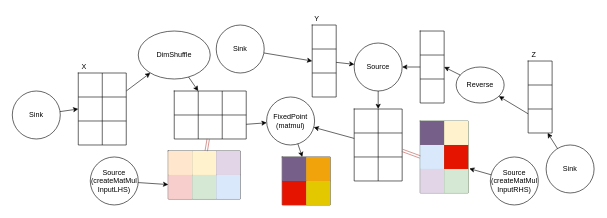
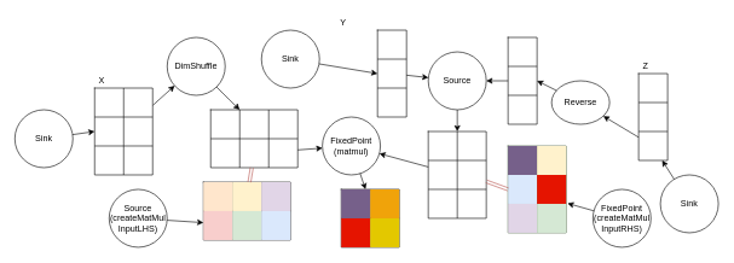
  <mxCell id="0" />
  <mxCell id="1" parent="0" />
  <mxCell id="2" value="" style="shape=table;html=1;whiteSpace=wrap;startSize=0;container=1;collapsible=0;childLayout=tableLayout;" parent="1" vertex="1"><mxGeometry x="290" y="151" width="120" height="80" as="geometry" /></mxCell>
  <mxCell id="3" value="" style="shape=partialRectangle;html=1;whiteSpace=wrap;collapsible=0;dropTarget=0;pointerEvents=0;fillColor=none;top=0;left=0;bottom=0;right=0;points=[[0,0.5],[1,0.5]];portConstraint=eastwest;" parent="2" vertex="1"><mxGeometry width="120" height="40" as="geometry" /></mxCell>
  <mxCell id="4" value="" style="shape=partialRectangle;html=1;whiteSpace=wrap;connectable=0;overflow=hidden;fillColor=none;top=0;left=0;bottom=0;right=0;" parent="3" vertex="1"><mxGeometry width="40" height="40" as="geometry" /></mxCell>
  <mxCell id="5" value="" style="shape=partialRectangle;html=1;whiteSpace=wrap;connectable=0;overflow=hidden;fillColor=none;top=0;left=0;bottom=0;right=0;" parent="3" vertex="1"><mxGeometry x="40" width="40" height="40" as="geometry" /></mxCell>
  <mxCell id="6" value="" style="shape=partialRectangle;html=1;whiteSpace=wrap;connectable=0;overflow=hidden;fillColor=none;top=0;left=0;bottom=0;right=0;" parent="3" vertex="1"><mxGeometry x="80" width="40" height="40" as="geometry" /></mxCell>
  <mxCell id="7" value="" style="shape=partialRectangle;html=1;whiteSpace=wrap;collapsible=0;dropTarget=0;pointerEvents=0;fillColor=none;top=0;left=0;bottom=0;right=0;points=[[0,0.5],[1,0.5]];portConstraint=eastwest;" parent="2" vertex="1"><mxGeometry y="40" width="120" height="40" as="geometry" /></mxCell>
  <mxCell id="8" value="" style="shape=partialRectangle;html=1;whiteSpace=wrap;connectable=0;overflow=hidden;fillColor=none;top=0;left=0;bottom=0;right=0;" parent="7" vertex="1"><mxGeometry width="40" height="40" as="geometry" /></mxCell>
  <mxCell id="9" value="" style="shape=partialRectangle;html=1;whiteSpace=wrap;connectable=0;overflow=hidden;fillColor=none;top=0;left=0;bottom=0;right=0;" parent="7" vertex="1"><mxGeometry x="40" width="40" height="40" as="geometry" /></mxCell>
  <mxCell id="10" value="" style="shape=partialRectangle;html=1;whiteSpace=wrap;connectable=0;overflow=hidden;fillColor=none;top=0;left=0;bottom=0;right=0;" parent="7" vertex="1"><mxGeometry x="80" width="40" height="40" as="geometry" /></mxCell>
  <mxCell id="11" value="" style="shape=table;html=1;whiteSpace=wrap;startSize=0;container=1;collapsible=0;childLayout=tableLayout;" parent="1" vertex="1"><mxGeometry x="590" y="181" width="80" height="120" as="geometry" /></mxCell>
  <mxCell id="12" value="" style="shape=partialRectangle;html=1;whiteSpace=wrap;collapsible=0;dropTarget=0;pointerEvents=0;fillColor=none;top=0;left=0;bottom=0;right=0;points=[[0,0.5],[1,0.5]];portConstraint=eastwest;" parent="11" vertex="1"><mxGeometry width="80" height="40" as="geometry" /></mxCell>
  <mxCell id="13" value="" style="shape=partialRectangle;html=1;whiteSpace=wrap;connectable=0;overflow=hidden;fillColor=none;top=0;left=0;bottom=0;right=0;" parent="12" vertex="1"><mxGeometry width="40" height="40" as="geometry" /></mxCell>
  <mxCell id="14" value="" style="shape=partialRectangle;html=1;whiteSpace=wrap;connectable=0;overflow=hidden;fillColor=none;top=0;left=0;bottom=0;right=0;" parent="12" vertex="1"><mxGeometry x="40" width="40" height="40" as="geometry" /></mxCell>
  <mxCell id="15" value="" style="shape=partialRectangle;html=1;whiteSpace=wrap;collapsible=0;dropTarget=0;pointerEvents=0;fillColor=none;top=0;left=0;bottom=0;right=0;points=[[0,0.5],[1,0.5]];portConstraint=eastwest;" parent="11" vertex="1"><mxGeometry y="40" width="80" height="40" as="geometry" /></mxCell>
  <mxCell id="16" value="" style="shape=partialRectangle;html=1;whiteSpace=wrap;connectable=0;overflow=hidden;fillColor=none;top=0;left=0;bottom=0;right=0;" parent="15" vertex="1"><mxGeometry width="40" height="40" as="geometry" /></mxCell>
  <mxCell id="17" value="" style="shape=partialRectangle;html=1;whiteSpace=wrap;connectable=0;overflow=hidden;top=0;left=0;bottom=0;right=0;fillColor=none;" parent="15" vertex="1"><mxGeometry x="40" width="40" height="40" as="geometry" /></mxCell>
  <mxCell id="18" value="" style="shape=partialRectangle;html=1;whiteSpace=wrap;collapsible=0;dropTarget=0;pointerEvents=0;fillColor=none;top=0;left=0;bottom=0;right=0;points=[[0,0.5],[1,0.5]];portConstraint=eastwest;" parent="11" vertex="1"><mxGeometry y="80" width="80" height="40" as="geometry" /></mxCell>
  <mxCell id="19" value="" style="shape=partialRectangle;html=1;whiteSpace=wrap;connectable=0;overflow=hidden;fillColor=none;top=0;left=0;bottom=0;right=0;" parent="18" vertex="1"><mxGeometry width="40" height="40" as="geometry" /></mxCell>
  <mxCell id="20" value="" style="shape=partialRectangle;html=1;whiteSpace=wrap;connectable=0;overflow=hidden;fillColor=none;top=0;left=0;bottom=0;right=0;" parent="18" vertex="1"><mxGeometry x="40" width="40" height="40" as="geometry" /></mxCell>
  <mxCell id="21" style="edgeStyle=none;rounded=0;orthogonalLoop=1;jettySize=auto;html=1;" parent="1" source="22" target="24" edge="1"><mxGeometry relative="1" as="geometry" /></mxCell>
  <mxCell id="22" value="FixedPoint&lt;br&gt;(matmul)" style="ellipse;whiteSpace=wrap;html=1;aspect=fixed;fillColor=none;gradientColor=none;" parent="1" vertex="1"><mxGeometry x="444" y="161" width="80" height="80" as="geometry" /></mxCell>
  <mxCell id="23" value="" style="shape=table;html=1;whiteSpace=wrap;startSize=0;container=1;collapsible=0;childLayout=tableLayout;" parent="1" vertex="1"><mxGeometry x="470" y="261" width="80" height="80" as="geometry" /></mxCell>
  <mxCell id="24" value="" style="shape=partialRectangle;html=1;whiteSpace=wrap;collapsible=0;dropTarget=0;pointerEvents=0;fillColor=none;top=0;left=0;bottom=0;right=0;points=[[0,0.5],[1,0.5]];portConstraint=eastwest;" parent="23" vertex="1"><mxGeometry width="80" height="40" as="geometry" /></mxCell>
  <mxCell id="25" value="" style="shape=partialRectangle;html=1;whiteSpace=wrap;connectable=0;overflow=hidden;fillColor=#76608a;top=0;left=0;bottom=0;right=0;strokeColor=#432D57;fontColor=#ffffff;" parent="24" vertex="1"><mxGeometry width="40" height="40" as="geometry" /></mxCell>
  <mxCell id="26" value="" style="shape=partialRectangle;html=1;whiteSpace=wrap;connectable=0;overflow=hidden;fillColor=#f0a30a;top=0;left=0;bottom=0;right=0;strokeColor=#BD7000;fontColor=#ffffff;" parent="24" vertex="1"><mxGeometry x="40" width="40" height="40" as="geometry" /></mxCell>
  <mxCell id="27" value="" style="shape=partialRectangle;html=1;whiteSpace=wrap;collapsible=0;dropTarget=0;pointerEvents=0;fillColor=none;top=0;left=0;bottom=0;right=0;points=[[0,0.5],[1,0.5]];portConstraint=eastwest;" parent="23" vertex="1"><mxGeometry y="40" width="80" height="40" as="geometry" /></mxCell>
  <mxCell id="28" value="" style="shape=partialRectangle;html=1;whiteSpace=wrap;connectable=0;overflow=hidden;fillColor=#e51400;top=0;left=0;bottom=0;right=0;strokeColor=#B20000;fontColor=#ffffff;" parent="27" vertex="1"><mxGeometry width="40" height="40" as="geometry" /></mxCell>
  <mxCell id="29" value="" style="shape=partialRectangle;html=1;whiteSpace=wrap;connectable=0;overflow=hidden;fillColor=#e3c800;top=0;left=0;bottom=0;right=0;strokeColor=#B09500;fontColor=#ffffff;" parent="27" vertex="1"><mxGeometry x="40" width="40" height="40" as="geometry" /></mxCell>
  <mxCell id="30" style="edgeStyle=none;rounded=0;orthogonalLoop=1;jettySize=auto;html=1;" parent="1" source="31" target="67" edge="1"><mxGeometry relative="1" as="geometry" /></mxCell>
  <mxCell id="31" value="" style="shape=table;html=1;whiteSpace=wrap;startSize=0;container=1;collapsible=0;childLayout=tableLayout;" parent="1" vertex="1"><mxGeometry x="130" y="121" width="80" height="120" as="geometry" /></mxCell>
  <mxCell id="32" value="" style="shape=partialRectangle;html=1;whiteSpace=wrap;collapsible=0;dropTarget=0;pointerEvents=0;fillColor=none;top=0;left=0;bottom=0;right=0;points=[[0,0.5],[1,0.5]];portConstraint=eastwest;" parent="31" vertex="1"><mxGeometry width="80" height="40" as="geometry" /></mxCell>
  <mxCell id="33" value="" style="shape=partialRectangle;html=1;whiteSpace=wrap;connectable=0;overflow=hidden;fillColor=none;top=0;left=0;bottom=0;right=0;" parent="32" vertex="1"><mxGeometry width="40" height="40" as="geometry" /></mxCell>
  <mxCell id="34" value="" style="shape=partialRectangle;html=1;whiteSpace=wrap;connectable=0;overflow=hidden;fillColor=none;top=0;left=0;bottom=0;right=0;" parent="32" vertex="1"><mxGeometry x="40" width="40" height="40" as="geometry" /></mxCell>
  <mxCell id="35" value="" style="shape=partialRectangle;html=1;whiteSpace=wrap;collapsible=0;dropTarget=0;pointerEvents=0;fillColor=none;top=0;left=0;bottom=0;right=0;points=[[0,0.5],[1,0.5]];portConstraint=eastwest;" parent="31" vertex="1"><mxGeometry y="40" width="80" height="40" as="geometry" /></mxCell>
  <mxCell id="36" value="" style="shape=partialRectangle;html=1;whiteSpace=wrap;connectable=0;overflow=hidden;fillColor=none;top=0;left=0;bottom=0;right=0;" parent="35" vertex="1"><mxGeometry width="40" height="40" as="geometry" /></mxCell>
  <mxCell id="37" value="" style="shape=partialRectangle;html=1;whiteSpace=wrap;connectable=0;overflow=hidden;fillColor=none;top=0;left=0;bottom=0;right=0;" parent="35" vertex="1"><mxGeometry x="40" width="40" height="40" as="geometry" /></mxCell>
  <mxCell id="38" value="" style="shape=partialRectangle;html=1;whiteSpace=wrap;collapsible=0;dropTarget=0;pointerEvents=0;fillColor=none;top=0;left=0;bottom=0;right=0;points=[[0,0.5],[1,0.5]];portConstraint=eastwest;" parent="31" vertex="1"><mxGeometry y="80" width="80" height="40" as="geometry" /></mxCell>
  <mxCell id="39" value="" style="shape=partialRectangle;html=1;whiteSpace=wrap;connectable=0;overflow=hidden;fillColor=none;top=0;left=0;bottom=0;right=0;" parent="38" vertex="1"><mxGeometry width="40" height="40" as="geometry" /></mxCell>
  <mxCell id="40" value="" style="shape=partialRectangle;html=1;whiteSpace=wrap;connectable=0;overflow=hidden;fillColor=none;top=0;left=0;bottom=0;right=0;" parent="38" vertex="1"><mxGeometry x="40" width="40" height="40" as="geometry" /></mxCell>
  <mxCell id="41" value="" style="shape=table;html=1;whiteSpace=wrap;startSize=0;container=1;collapsible=0;childLayout=tableLayout;" parent="1" vertex="1"><mxGeometry x="520" y="41" width="40" height="120" as="geometry" /></mxCell>
  <mxCell id="42" value="" style="shape=partialRectangle;html=1;whiteSpace=wrap;collapsible=0;dropTarget=0;pointerEvents=0;fillColor=none;top=0;left=0;bottom=0;right=0;points=[[0,0.5],[1,0.5]];portConstraint=eastwest;" parent="41" vertex="1"><mxGeometry width="40" height="40" as="geometry" /></mxCell>
  <mxCell id="43" value="" style="shape=partialRectangle;html=1;whiteSpace=wrap;connectable=0;overflow=hidden;fillColor=none;top=0;left=0;bottom=0;right=0;" parent="42" vertex="1"><mxGeometry width="40" height="40" as="geometry" /></mxCell>
  <mxCell id="44" value="" style="shape=partialRectangle;html=1;whiteSpace=wrap;collapsible=0;dropTarget=0;pointerEvents=0;fillColor=none;top=0;left=0;bottom=0;right=0;points=[[0,0.5],[1,0.5]];portConstraint=eastwest;" parent="41" vertex="1"><mxGeometry y="40" width="40" height="40" as="geometry" /></mxCell>
  <mxCell id="45" value="" style="shape=partialRectangle;html=1;whiteSpace=wrap;connectable=0;overflow=hidden;fillColor=none;top=0;left=0;bottom=0;right=0;" parent="44" vertex="1"><mxGeometry width="40" height="40" as="geometry" /></mxCell>
  <mxCell id="46" value="" style="shape=partialRectangle;html=1;whiteSpace=wrap;collapsible=0;dropTarget=0;pointerEvents=0;fillColor=none;top=0;left=0;bottom=0;right=0;points=[[0,0.5],[1,0.5]];portConstraint=eastwest;" parent="41" vertex="1"><mxGeometry y="80" width="40" height="40" as="geometry" /></mxCell>
  <mxCell id="47" value="" style="shape=partialRectangle;html=1;whiteSpace=wrap;connectable=0;overflow=hidden;fillColor=none;top=0;left=0;bottom=0;right=0;" parent="46" vertex="1"><mxGeometry width="40" height="40" as="geometry" /></mxCell>
  <mxCell id="48" value="" style="shape=partialRectangle;html=1;whiteSpace=wrap;collapsible=0;dropTarget=0;pointerEvents=0;fillColor=none;top=0;left=0;bottom=0;right=0;points=[[0,0.5],[1,0.5]];portConstraint=eastwest;" parent="1" vertex="1"><mxGeometry x="630" y="41" width="40" height="40" as="geometry" /></mxCell>
  <mxCell id="49" value="" style="shape=partialRectangle;html=1;whiteSpace=wrap;connectable=0;overflow=hidden;fillColor=none;top=0;left=0;bottom=0;right=0;" parent="48" vertex="1"><mxGeometry width="40" height="40" as="geometry" /></mxCell>
  <mxCell id="50" value="" style="shape=partialRectangle;html=1;whiteSpace=wrap;collapsible=0;dropTarget=0;pointerEvents=0;fillColor=none;top=0;left=0;bottom=0;right=0;points=[[0,0.5],[1,0.5]];portConstraint=eastwest;" parent="1" vertex="1"><mxGeometry x="630" y="81" width="40" height="40" as="geometry" /></mxCell>
  <mxCell id="51" value="" style="shape=partialRectangle;html=1;whiteSpace=wrap;connectable=0;overflow=hidden;fillColor=none;top=0;left=0;bottom=0;right=0;" parent="50" vertex="1"><mxGeometry width="40" height="40" as="geometry" /></mxCell>
  <mxCell id="52" value="" style="shape=table;html=1;whiteSpace=wrap;startSize=0;container=1;collapsible=0;childLayout=tableLayout;" parent="1" vertex="1"><mxGeometry x="700" y="51" width="40" height="120" as="geometry" /></mxCell>
  <mxCell id="53" value="" style="shape=partialRectangle;html=1;whiteSpace=wrap;collapsible=0;dropTarget=0;pointerEvents=0;fillColor=none;top=0;left=0;bottom=0;right=0;points=[[0,0.5],[1,0.5]];portConstraint=eastwest;" parent="52" vertex="1"><mxGeometry width="40" height="40" as="geometry" /></mxCell>
  <mxCell id="54" value="" style="shape=partialRectangle;html=1;whiteSpace=wrap;connectable=0;overflow=hidden;fillColor=none;top=0;left=0;bottom=0;right=0;" parent="53" vertex="1"><mxGeometry width="40" height="40" as="geometry" /></mxCell>
  <mxCell id="55" value="" style="shape=partialRectangle;html=1;whiteSpace=wrap;collapsible=0;dropTarget=0;pointerEvents=0;fillColor=none;top=0;left=0;bottom=0;right=0;points=[[0,0.5],[1,0.5]];portConstraint=eastwest;" parent="52" vertex="1"><mxGeometry y="40" width="40" height="40" as="geometry" /></mxCell>
  <mxCell id="56" value="" style="shape=partialRectangle;html=1;whiteSpace=wrap;connectable=0;overflow=hidden;fillColor=none;top=0;left=0;bottom=0;right=0;" parent="55" vertex="1"><mxGeometry width="40" height="40" as="geometry" /></mxCell>
  <mxCell id="57" value="" style="shape=partialRectangle;html=1;whiteSpace=wrap;collapsible=0;dropTarget=0;pointerEvents=0;fillColor=none;top=0;left=0;bottom=0;right=0;points=[[0,0.5],[1,0.5]];portConstraint=eastwest;" parent="52" vertex="1"><mxGeometry y="80" width="40" height="40" as="geometry" /></mxCell>
  <mxCell id="58" value="" style="shape=partialRectangle;html=1;whiteSpace=wrap;connectable=0;overflow=hidden;fillColor=none;top=0;left=0;bottom=0;right=0;" parent="57" vertex="1"><mxGeometry width="40" height="40" as="geometry" /></mxCell>
  <mxCell id="59" value="" style="shape=table;html=1;whiteSpace=wrap;startSize=0;container=1;collapsible=0;childLayout=tableLayout;" parent="1" vertex="1"><mxGeometry x="880" y="101" width="40" height="120" as="geometry" /></mxCell>
  <mxCell id="60" value="" style="shape=partialRectangle;html=1;whiteSpace=wrap;collapsible=0;dropTarget=0;pointerEvents=0;fillColor=none;top=0;left=0;bottom=0;right=0;points=[[0,0.5],[1,0.5]];portConstraint=eastwest;" parent="59" vertex="1"><mxGeometry width="40" height="40" as="geometry" /></mxCell>
  <mxCell id="61" value="" style="shape=partialRectangle;html=1;whiteSpace=wrap;connectable=0;overflow=hidden;fillColor=none;top=0;left=0;bottom=0;right=0;" parent="60" vertex="1"><mxGeometry width="40" height="40" as="geometry" /></mxCell>
  <mxCell id="62" value="" style="shape=partialRectangle;html=1;whiteSpace=wrap;collapsible=0;dropTarget=0;pointerEvents=0;fillColor=none;top=0;left=0;bottom=0;right=0;points=[[0,0.5],[1,0.5]];portConstraint=eastwest;" parent="59" vertex="1"><mxGeometry y="40" width="40" height="40" as="geometry" /></mxCell>
  <mxCell id="63" value="" style="shape=partialRectangle;html=1;whiteSpace=wrap;connectable=0;overflow=hidden;fillColor=none;top=0;left=0;bottom=0;right=0;" parent="62" vertex="1"><mxGeometry width="40" height="40" as="geometry" /></mxCell>
  <mxCell id="64" value="" style="shape=partialRectangle;html=1;whiteSpace=wrap;collapsible=0;dropTarget=0;pointerEvents=0;fillColor=none;top=0;left=0;bottom=0;right=0;points=[[0,0.5],[1,0.5]];portConstraint=eastwest;" parent="59" vertex="1"><mxGeometry y="80" width="40" height="40" as="geometry" /></mxCell>
  <mxCell id="65" value="" style="shape=partialRectangle;html=1;whiteSpace=wrap;connectable=0;overflow=hidden;fillColor=none;top=0;left=0;bottom=0;right=0;" parent="64" vertex="1"><mxGeometry width="40" height="40" as="geometry" /></mxCell>
  <mxCell id="66" style="edgeStyle=none;rounded=0;orthogonalLoop=1;jettySize=auto;html=1;entryX=0.333;entryY=0;entryDx=0;entryDy=0;entryPerimeter=0;" parent="1" source="67" target="3" edge="1"><mxGeometry relative="1" as="geometry" /></mxCell>
- <mxCell id="67" value="DimShuffle" style="ellipse;whiteSpace=wrap;html=1;aspect=fixed;fillColor=none;gradientColor=none;" parent="1" vertex="1"><mxGeometry x="230" y="51" width="120" height="80" as="geometry" /></mxCell>
+ <mxCell id="67" value="DimShuffle" style="ellipse;whiteSpace=wrap;html=1;aspect=fixed;fillColor=none;gradientColor=none;" parent="1" vertex="1"><mxGeometry x="230" y="51" width="80" height="80" as="geometry" /></mxCell>
  <mxCell id="68" style="edgeStyle=none;rounded=0;orthogonalLoop=1;jettySize=auto;html=1;entryX=1;entryY=0.5;entryDx=0;entryDy=0;" parent="1" source="69" target="55" edge="1"><mxGeometry relative="1" as="geometry" /></mxCell>
  <mxCell id="69" value="Reverse" style="ellipse;whiteSpace=wrap;html=1;aspect=fixed;fillColor=none;gradientColor=none;" parent="1" vertex="1"><mxGeometry x="760" y="111" width="80" height="60" as="geometry" /></mxCell>
  <mxCell id="70" style="edgeStyle=none;rounded=0;orthogonalLoop=1;jettySize=auto;html=1;" parent="1" source="71" target="12" edge="1"><mxGeometry relative="1" as="geometry" /></mxCell>
  <mxCell id="71" value="Source" style="ellipse;whiteSpace=wrap;html=1;aspect=fixed;fillColor=none;gradientColor=none;" parent="1" vertex="1"><mxGeometry x="590" y="71" width="80" height="80" as="geometry" /></mxCell>
  <mxCell id="72" style="edgeStyle=none;rounded=0;orthogonalLoop=1;jettySize=auto;html=1;" parent="1" source="73" target="64" edge="1"><mxGeometry relative="1" as="geometry" /></mxCell>
  <mxCell id="73" value="Sink" style="ellipse;whiteSpace=wrap;html=1;aspect=fixed;fillColor=none;gradientColor=none;" parent="1" vertex="1"><mxGeometry x="910" y="241" width="80" height="80" as="geometry" /></mxCell>
  <mxCell id="74" style="edgeStyle=none;rounded=0;orthogonalLoop=1;jettySize=auto;html=1;entryX=0;entryY=0.5;entryDx=0;entryDy=0;" parent="1" source="75" target="44" edge="1"><mxGeometry relative="1" as="geometry" /></mxCell>
  <mxCell id="75" value="Sink" style="ellipse;whiteSpace=wrap;html=1;aspect=fixed;fillColor=none;gradientColor=none;" parent="1" vertex="1"><mxGeometry x="360" y="41" width="80" height="80" as="geometry" /></mxCell>
  <mxCell id="76" style="rounded=0;orthogonalLoop=1;jettySize=auto;html=1;entryX=0;entryY=0.5;entryDx=0;entryDy=0;" parent="1" source="77" target="35" edge="1"><mxGeometry relative="1" as="geometry" /></mxCell>
  <mxCell id="77" value="Sink" style="ellipse;whiteSpace=wrap;html=1;aspect=fixed;fillColor=none;gradientColor=none;" parent="1" vertex="1"><mxGeometry x="20" y="151" width="80" height="80" as="geometry" /></mxCell>
  <mxCell id="78" style="edgeStyle=none;rounded=0;orthogonalLoop=1;jettySize=auto;html=1;" parent="1" source="64" target="69" edge="1"><mxGeometry relative="1" as="geometry" /></mxCell>
  <mxCell id="79" style="edgeStyle=none;rounded=0;orthogonalLoop=1;jettySize=auto;html=1;" parent="1" source="44" target="71" edge="1"><mxGeometry relative="1" as="geometry" /></mxCell>
  <mxCell id="80" style="edgeStyle=none;rounded=0;orthogonalLoop=1;jettySize=auto;html=1;" parent="1" source="55" target="71" edge="1"><mxGeometry relative="1" as="geometry" /></mxCell>
  <mxCell id="81" style="edgeStyle=none;rounded=0;orthogonalLoop=1;jettySize=auto;html=1;" parent="1" source="15" target="22" edge="1"><mxGeometry relative="1" as="geometry" /></mxCell>
  <mxCell id="82" style="edgeStyle=none;rounded=0;orthogonalLoop=1;jettySize=auto;html=1;" parent="1" source="7" target="22" edge="1"><mxGeometry relative="1" as="geometry" /></mxCell>
  <mxCell id="83" value="" style="shape=table;html=1;whiteSpace=wrap;startSize=0;container=1;collapsible=0;childLayout=tableLayout;" parent="1" vertex="1"><mxGeometry x="280" y="251" width="120" height="80" as="geometry" /></mxCell>
  <mxCell id="84" value="" style="shape=partialRectangle;html=1;whiteSpace=wrap;collapsible=0;dropTarget=0;pointerEvents=0;fillColor=none;top=0;left=0;bottom=0;right=0;points=[[0,0.5],[1,0.5]];portConstraint=eastwest;" parent="83" vertex="1"><mxGeometry width="120" height="40" as="geometry" /></mxCell>
  <mxCell id="85" value="" style="shape=partialRectangle;html=1;whiteSpace=wrap;connectable=0;overflow=hidden;fillColor=#ffe6cc;top=0;left=0;bottom=0;right=0;strokeColor=#d79b00;" parent="84" vertex="1"><mxGeometry width="40" height="40" as="geometry" /></mxCell>
  <mxCell id="86" value="" style="shape=partialRectangle;html=1;whiteSpace=wrap;connectable=0;overflow=hidden;fillColor=#fff2cc;top=0;left=0;bottom=0;right=0;strokeColor=#d6b656;" parent="84" vertex="1"><mxGeometry x="40" width="40" height="40" as="geometry" /></mxCell>
  <mxCell id="87" value="" style="shape=partialRectangle;html=1;whiteSpace=wrap;connectable=0;overflow=hidden;fillColor=#e1d5e7;top=0;left=0;bottom=0;right=0;strokeColor=#9673a6;" parent="84" vertex="1"><mxGeometry x="80" width="40" height="40" as="geometry" /></mxCell>
  <mxCell id="88" value="" style="shape=partialRectangle;html=1;whiteSpace=wrap;collapsible=0;dropTarget=0;pointerEvents=0;fillColor=none;top=0;left=0;bottom=0;right=0;points=[[0,0.5],[1,0.5]];portConstraint=eastwest;" parent="83" vertex="1"><mxGeometry y="40" width="120" height="40" as="geometry" /></mxCell>
  <mxCell id="89" value="" style="shape=partialRectangle;html=1;whiteSpace=wrap;connectable=0;overflow=hidden;fillColor=#f8cecc;top=0;left=0;bottom=0;right=0;strokeColor=#b85450;" parent="88" vertex="1"><mxGeometry width="40" height="40" as="geometry" /></mxCell>
  <mxCell id="90" value="" style="shape=partialRectangle;html=1;whiteSpace=wrap;connectable=0;overflow=hidden;fillColor=#d5e8d4;top=0;left=0;bottom=0;right=0;strokeColor=#82b366;" parent="88" vertex="1"><mxGeometry x="40" width="40" height="40" as="geometry" /></mxCell>
  <mxCell id="91" value="" style="shape=partialRectangle;html=1;whiteSpace=wrap;connectable=0;overflow=hidden;fillColor=#dae8fc;top=0;left=0;bottom=0;right=0;strokeColor=#6c8ebf;" parent="88" vertex="1"><mxGeometry x="80" width="40" height="40" as="geometry" /></mxCell>
  <mxCell id="92" style="edgeStyle=none;rounded=0;orthogonalLoop=1;jettySize=auto;html=1;entryX=1.025;entryY=-0.017;entryDx=0;entryDy=0;entryPerimeter=0;" parent="1" source="93" target="103" edge="1"><mxGeometry relative="1" as="geometry" /></mxCell>
- <mxCell id="93" value="Source&lt;br&gt;(createMatMul&lt;br&gt;InputRHS)" style="ellipse;whiteSpace=wrap;html=1;aspect=fixed;fillColor=none;gradientColor=none;" parent="1" vertex="1"><mxGeometry x="817" y="261" width="80" height="80" as="geometry" /></mxCell>
+ <mxCell id="93" value="FixedPoint&lt;br&gt;(createMatMul&lt;br&gt;InputRHS)" style="ellipse;whiteSpace=wrap;html=1;aspect=fixed;fillColor=none;gradientColor=none;" parent="1" vertex="1"><mxGeometry x="817" y="261" width="80" height="80" as="geometry" /></mxCell>
  <mxCell id="94" style="edgeStyle=none;rounded=0;orthogonalLoop=1;jettySize=auto;html=1;" parent="1" source="95" target="88" edge="1"><mxGeometry relative="1" as="geometry" /></mxCell>
  <mxCell id="95" value="Source&lt;br&gt;(createMatMul&lt;br&gt;InputLHS)" style="ellipse;whiteSpace=wrap;html=1;aspect=fixed;fillColor=none;gradientColor=none;" parent="1" vertex="1"><mxGeometry x="150" y="261" width="80" height="80" as="geometry" /></mxCell>
  <mxCell id="96" value="" style="shape=table;html=1;whiteSpace=wrap;startSize=0;container=1;collapsible=0;childLayout=tableLayout;fillColor=#6d8764;strokeColor=#3A5431;fontColor=#ffffff;" parent="1" vertex="1"><mxGeometry x="700" y="201" width="80" height="120" as="geometry" /></mxCell>
  <mxCell id="97" value="" style="shape=partialRectangle;html=1;whiteSpace=wrap;collapsible=0;dropTarget=0;pointerEvents=0;fillColor=none;top=0;left=0;bottom=0;right=0;points=[[0,0.5],[1,0.5]];portConstraint=eastwest;" parent="96" vertex="1"><mxGeometry width="80" height="40" as="geometry" /></mxCell>
  <mxCell id="98" value="" style="shape=partialRectangle;html=1;whiteSpace=wrap;connectable=0;overflow=hidden;fillColor=#76608a;top=0;left=0;bottom=0;right=0;strokeColor=#432D57;fontColor=#ffffff;" parent="97" vertex="1"><mxGeometry width="40" height="40" as="geometry" /></mxCell>
  <mxCell id="99" value="" style="shape=partialRectangle;html=1;whiteSpace=wrap;connectable=0;overflow=hidden;fillColor=#fff2cc;top=0;left=0;bottom=0;right=0;strokeColor=#d6b656;" parent="97" vertex="1"><mxGeometry x="40" width="40" height="40" as="geometry" /></mxCell>
  <mxCell id="100" value="" style="shape=partialRectangle;html=1;whiteSpace=wrap;collapsible=0;dropTarget=0;pointerEvents=0;fillColor=none;top=0;left=0;bottom=0;right=0;points=[[0,0.5],[1,0.5]];portConstraint=eastwest;" parent="96" vertex="1"><mxGeometry y="40" width="80" height="40" as="geometry" /></mxCell>
  <mxCell id="101" value="" style="shape=partialRectangle;html=1;whiteSpace=wrap;connectable=0;overflow=hidden;fillColor=#dae8fc;top=0;left=0;bottom=0;right=0;strokeColor=#6c8ebf;" parent="100" vertex="1"><mxGeometry width="40" height="40" as="geometry" /></mxCell>
  <mxCell id="102" value="" style="shape=partialRectangle;html=1;whiteSpace=wrap;connectable=0;overflow=hidden;fillColor=#e51400;top=0;left=0;bottom=0;right=0;strokeColor=#B20000;fontColor=#ffffff;" parent="100" vertex="1"><mxGeometry x="40" width="40" height="40" as="geometry" /></mxCell>
  <mxCell id="103" value="" style="shape=partialRectangle;html=1;whiteSpace=wrap;collapsible=0;dropTarget=0;pointerEvents=0;fillColor=none;top=0;left=0;bottom=0;right=0;points=[[0,0.5],[1,0.5]];portConstraint=eastwest;" parent="96" vertex="1"><mxGeometry y="80" width="80" height="40" as="geometry" /></mxCell>
  <mxCell id="104" value="" style="shape=partialRectangle;html=1;whiteSpace=wrap;connectable=0;overflow=hidden;fillColor=#e1d5e7;top=0;left=0;bottom=0;right=0;strokeColor=#9673a6;" parent="103" vertex="1"><mxGeometry width="40" height="40" as="geometry" /></mxCell>
  <mxCell id="105" value="" style="shape=partialRectangle;html=1;whiteSpace=wrap;connectable=0;overflow=hidden;fillColor=#d5e8d4;top=0;left=0;bottom=0;right=0;strokeColor=#82b366;" parent="103" vertex="1"><mxGeometry x="40" width="40" height="40" as="geometry" /></mxCell>
  <mxCell id="106" value="" style="shape=link;html=1;fillColor=#f8cecc;strokeColor=#b85450;" parent="1" source="7" target="84" edge="1"><mxGeometry width="100" relative="1" as="geometry"><mxPoint x="331" y="251" as="sourcePoint" /><mxPoint x="530" y="221" as="targetPoint" /></mxGeometry></mxCell>
  <mxCell id="107" value="" style="shape=link;html=1;fillColor=#f8cecc;strokeColor=#b85450;entryX=0;entryY=0.5;entryDx=0;entryDy=0;" parent="1" target="100" edge="1"><mxGeometry width="100" relative="1" as="geometry"><mxPoint x="670" y="250" as="sourcePoint" /><mxPoint x="340.4" y="291" as="targetPoint" /></mxGeometry></mxCell>
  <mxCell id="108" value="X" style="text;html=1;strokeColor=none;fillColor=none;align=center;verticalAlign=middle;whiteSpace=wrap;rounded=0;" vertex="1" parent="1"><mxGeometry x="120" y="101" width="40" height="20" as="geometry" /></mxCell>
- <mxCell id="109" value="Y" style="text;html=1;strokeColor=none;fillColor=none;align=center;verticalAlign=middle;whiteSpace=wrap;rounded=0;" vertex="1" parent="1"><mxGeometry x="508" y="20" width="40" height="20" as="geometry" /></mxCell>
+ <mxCell id="109" value="Y" style="text;html=1;strokeColor=none;fillColor=none;align=center;verticalAlign=middle;whiteSpace=wrap;rounded=0;" vertex="1" parent="1"><mxGeometry x="453" y="20" width="40" height="20" as="geometry" /></mxCell>
  <mxCell id="110" value="Z" style="text;html=1;strokeColor=none;fillColor=none;align=center;verticalAlign=middle;whiteSpace=wrap;rounded=0;" vertex="1" parent="1"><mxGeometry x="870" y="81" width="40" height="20" as="geometry" /></mxCell>
